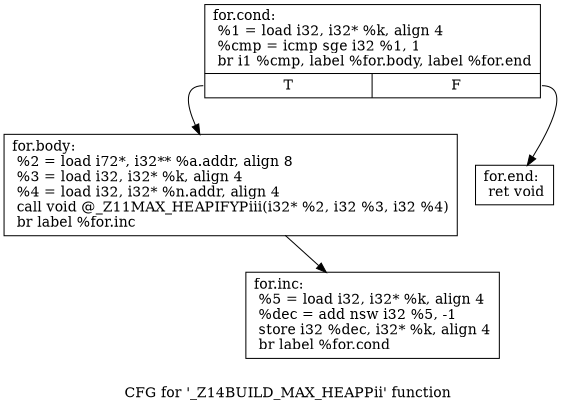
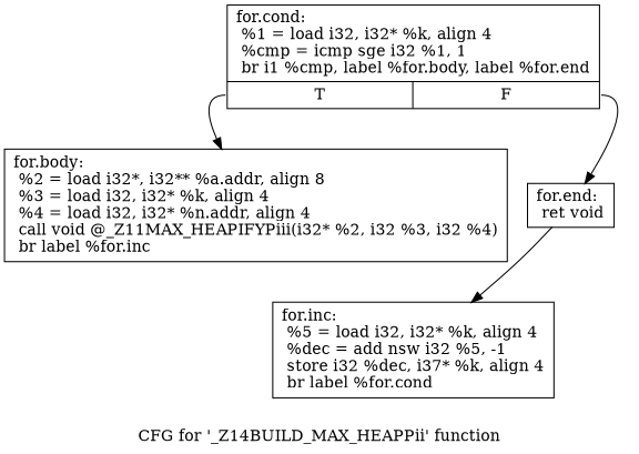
  digraph {
    label="CFG for '_Z14BUILD_MAX_HEAPPii' function"
    node [shape=record]
    n1 [label="{for.cond:                                         \l  %1 = load i32, i32* %k, align 4\l  %cmp = icmp sge i32 %1, 1\l  br i1 %cmp, label %for.body, label %for.end\l|{<s0>T|<s1>F}}"]
-   n2 [label="{for.body:                                         \l  %2 = load i72*, i32** %a.addr, align 8\l  %3 = load i32, i32* %k, align 4\l  %4 = load i32, i32* %n.addr, align 4\l  call void @_Z11MAX_HEAPIFYPiii(i32* %2, i32 %3, i32 %4)\l  br label %for.inc\l}"]
+   n2 [label="{for.body:                                         \l  %2 = load i32*, i32** %a.addr, align 8\l  %3 = load i32, i32* %k, align 4\l  %4 = load i32, i32* %n.addr, align 4\l  call void @_Z11MAX_HEAPIFYPiii(i32* %2, i32 %3, i32 %4)\l  br label %for.inc\l}"]
    n3 [label="{for.end:                                          \l  ret void\l}"]
-   n4 [label="{for.inc:                                          \l  %5 = load i32, i32* %k, align 4\l  %dec = add nsw i32 %5, -1\l  store i32 %dec, i32* %k, align 4\l  br label %for.cond\l}"]
+   n4 [label="{for.inc:                                          \l  %5 = load i32, i32* %k, align 4\l  %dec = add nsw i32 %5, -1\l  store i32 %dec, i37* %k, align 4\l  br label %for.cond\l}"]
    n1 -> n2 [tailport=s0]
    n1 -> n3 [tailport=s1]
-   n2 -> n4
+   n3 -> n4
  }
